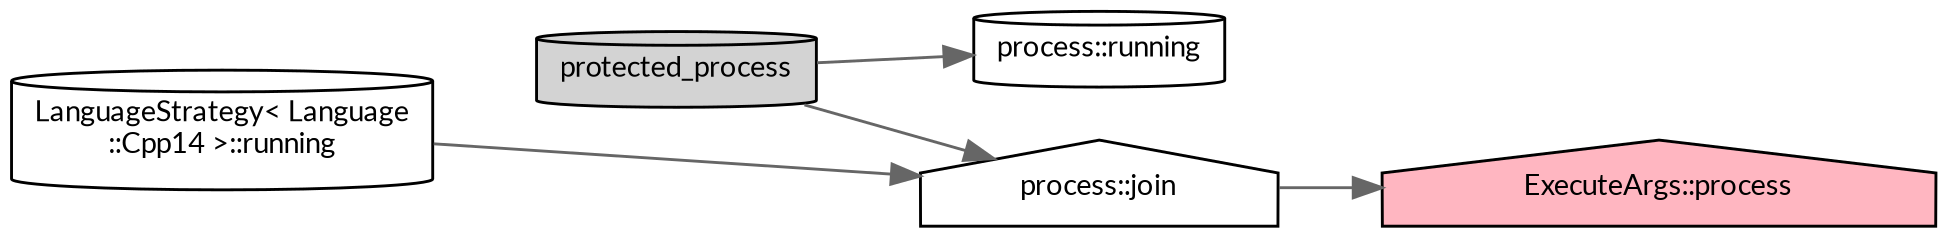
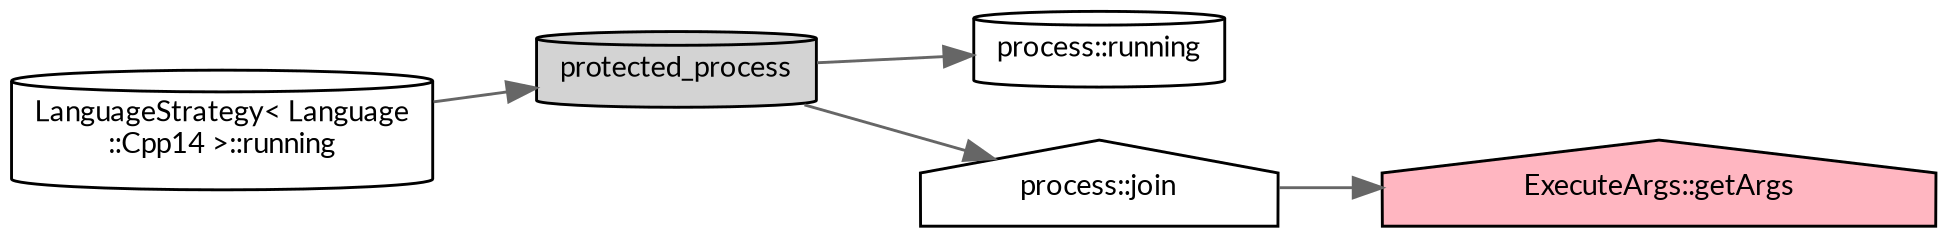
  digraph {
    fontname=Lato
    rankdir=LR
    node [color=black fillcolor=white fontname=Lato fontsize=10 shape=cylinder style=filled]
    edge [color=gray40 fontname=Lato fontsize=10 labelfontname=Helvetica labelfontsize=10 style=solid]
    n1 [fontcolor=black height=0.2 label="LanguageStrategy\< Language\l::Cpp14 \>::running" width=0.4]
    n2 [fillcolor=lightgrey height=0.2 label=protected_process width=0.4]
    n3 [height=0.2 label="process::running" width=0.4]
    n4 [height=0.2 label="process::join" shape=house width=0.4]
-   n5 [fillcolor=lightpink height=0.2 label="ExecuteArgs::process" shape=house width=0.4]
-   n1 -> n4
+   n5 [fillcolor=lightpink height=0.2 label="ExecuteArgs::getArgs" shape=house width=0.4]
+   n1 -> n2
    n2 -> n3
    n2 -> n4
    n4 -> n5
  }
